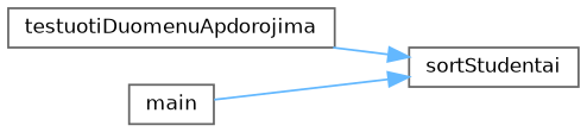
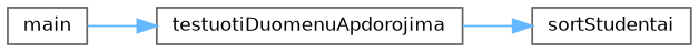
  digraph {
    rankdir=RL
    node [color=grey40 fillcolor=white fontname=Helvetica fontsize=10 shape=box style=filled]
    edge [color=steelblue1 dir=back fontname=Helvetica fontsize=10 labelfontname=Helvetica labelfontsize=10 style=solid]
    n1 [height=0.2 label=sortStudentai width=0.4]
    n2 [height=0.2 label=testuotiDuomenuApdorojima width=0.4]
    n3 [height=0.2 label=main width=0.4]
    n1 -> n2
-   n1 -> n3
+   n2 -> n3
  }
